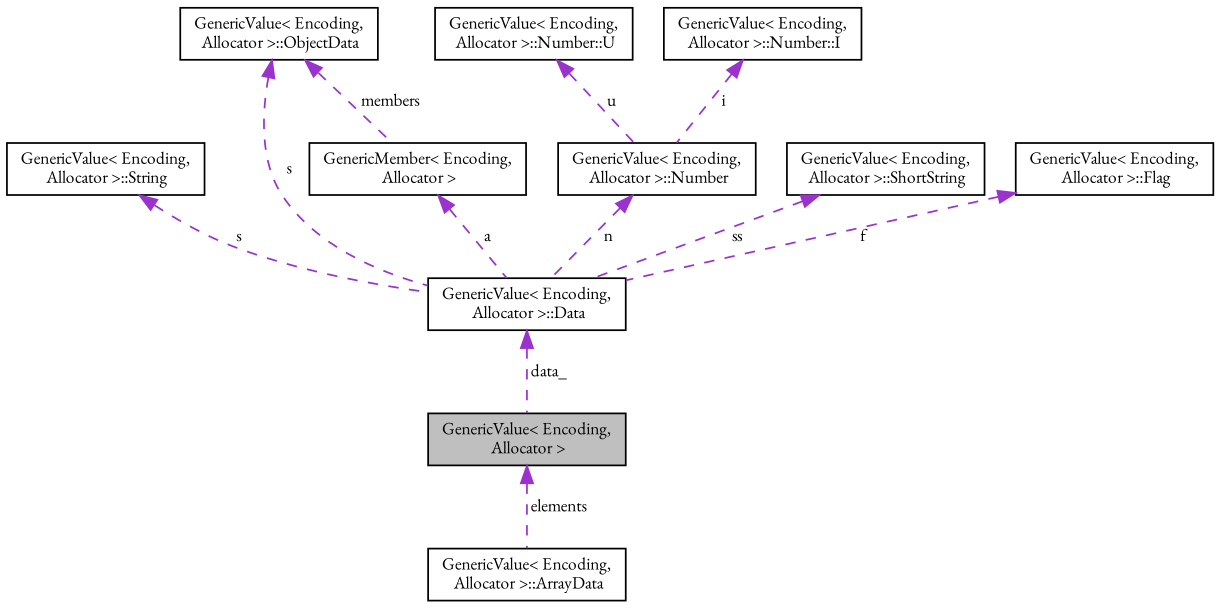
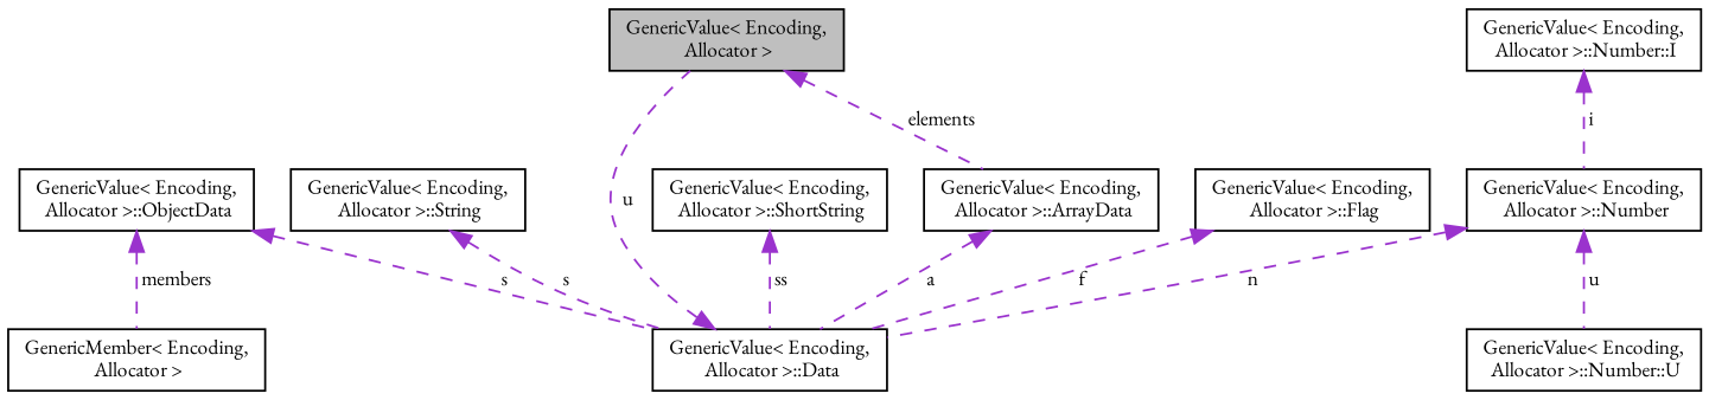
  digraph {
    fontname="EB Garamond"
    rankdir=TB
    node [color=black fillcolor=white fontname="EB Garamond" fontsize=10 shape=record style=filled]
    edge [color=darkorchid3 dir=back fontname="EB Garamond" fontsize=10 labelfontname=Helvetica labelfontsize=10 style=dashed]
    n1 [fillcolor=grey75 fontcolor=black height=0.2 label="GenericValue\< Encoding,\l Allocator \>" width=0.4]
    n2 [height=0.2 label="GenericValue\< Encoding,\l Allocator \>::ArrayData" width=0.4]
    n3 [height=0.2 label="GenericValue\< Encoding,\l Allocator \>::Data" width=0.4]
    n4 [height=0.2 label="GenericValue\< Encoding,\l Allocator \>::String" width=0.4]
    n5 [height=0.2 label="GenericValue\< Encoding,\l Allocator \>::ObjectData" width=0.4]
    n6 [height=0.2 label="GenericMember\< Encoding,\l Allocator \>" width=0.4]
    n7 [height=0.2 label="GenericValue\< Encoding,\l Allocator \>::Number" width=0.4]
    n8 [height=0.2 label="GenericValue\< Encoding,\l Allocator \>::Number::U" width=0.4]
    n9 [height=0.2 label="GenericValue\< Encoding,\l Allocator \>::Number::I" width=0.4]
    n10 [height=0.2 label="GenericValue\< Encoding,\l Allocator \>::ShortString" width=0.4]
    n11 [height=0.2 label="GenericValue\< Encoding,\l Allocator \>::Flag" width=0.4]
    n1 -> n2 [label=" elements"]
-   n6 -> n3 [label=" a"]
-   n3 -> n1 [label=" data_"]
+   n2 -> n3 [label=" a"]
+   n3 -> n1 [label=" u"]
    n4 -> n3 [label=" s"]
    n5 -> n3 [label=" s"]
    n5 -> n6 [label=" members"]
    n7 -> n3 [label=" n"]
-   n8 -> n7 [label=" u"]
+   n7 -> n8 [label=" u"]
    n9 -> n7 [label=" i"]
    n10 -> n3 [label=" ss"]
    n11 -> n3 [label=" f"]
  }
